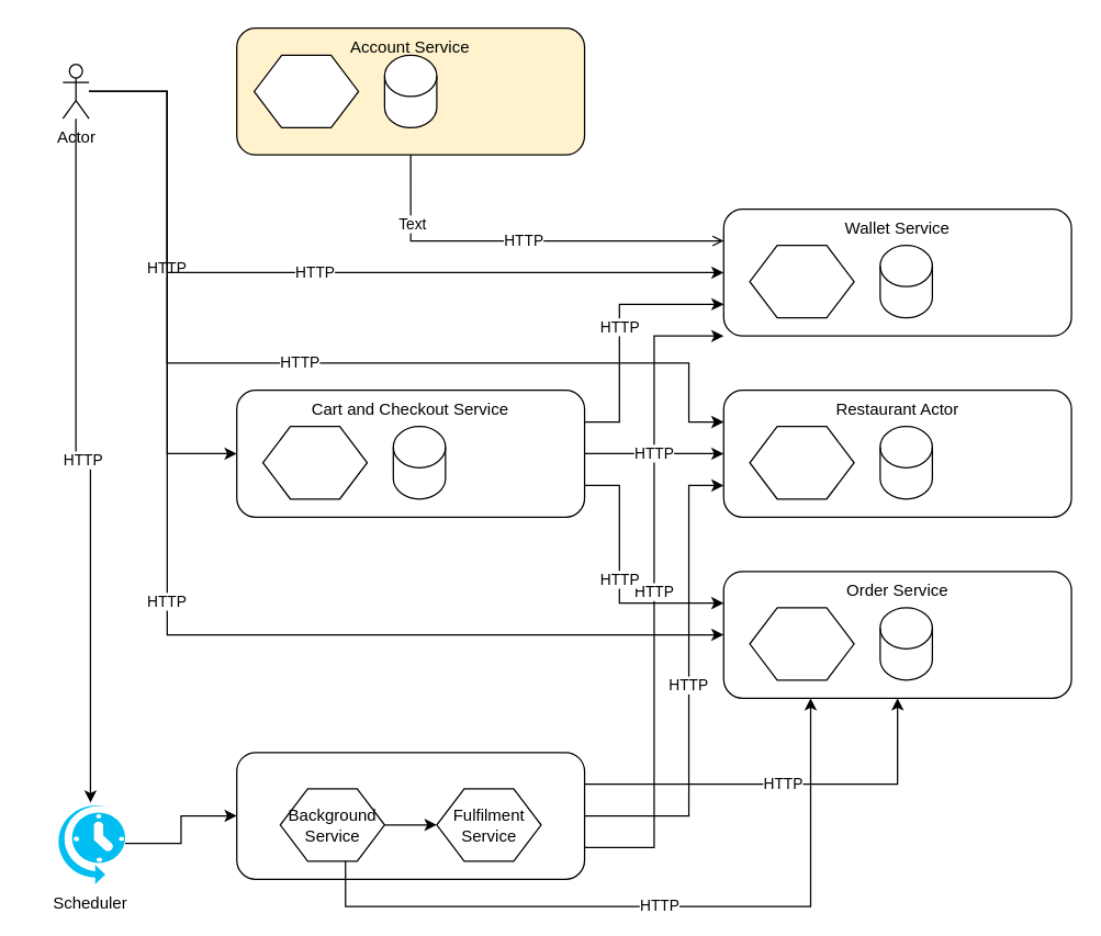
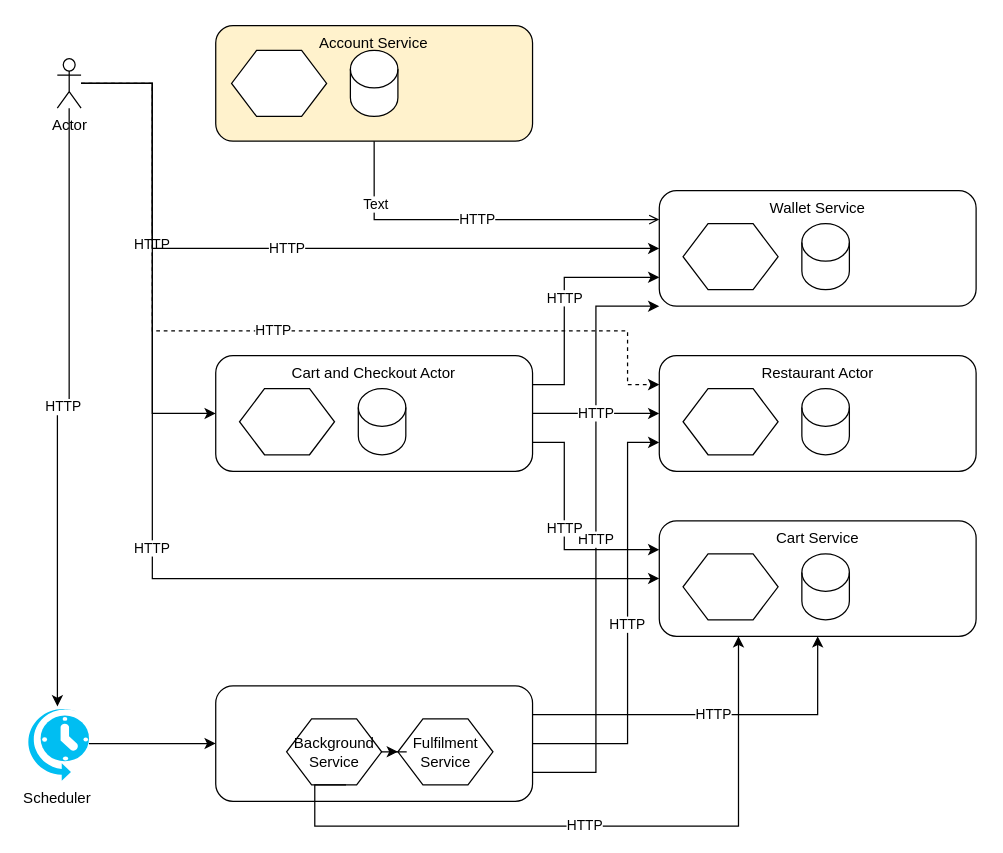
  <mxCell id="0" />
  <mxCell id="1" parent="0" />
  <mxCell id="2" value="" style="group" parent="1" vertex="1" connectable="0"><mxGeometry x="20" y="20" width="760" height="640" as="geometry" /></mxCell>
- <mxCell id="3" value="Scheduler" style="verticalLabelPosition=bottom;html=1;verticalAlign=top;align=center;strokeColor=none;fillColor=#00BEF2;shape=mxgraph.azure.scheduler;pointerEvents=1;" parent="2" vertex="1"><mxGeometry x="20" y="564.33" width="50.667" height="59.381" as="geometry" /></mxCell>
+ <mxCell id="3" value="Scheduler" style="verticalLabelPosition=bottom;html=1;verticalAlign=top;align=center;strokeColor=none;fillColor=#00BEF2;shape=mxgraph.azure.scheduler;pointerEvents=1;" parent="2" vertex="1"><mxGeometry y="544.33" width="50.667" height="59.381" as="geometry" /></mxCell>
  <mxCell id="4" value="Actor" style="shape=umlActor;verticalLabelPosition=bottom;verticalAlign=top;html=1;outlineConnect=0;" parent="2" vertex="1"><mxGeometry x="25.333" y="26.392" width="19" height="39.588" as="geometry" /></mxCell>
  <mxCell id="5" value="" style="rounded=1;whiteSpace=wrap;html=1;verticalAlign=top;" parent="2" vertex="1"><mxGeometry x="152" y="527.835" width="253.333" height="92.371" as="geometry" /></mxCell>
  <mxCell id="6" style="edgeStyle=orthogonalEdgeStyle;rounded=0;orthogonalLoop=1;jettySize=auto;html=1;entryX=0;entryY=0.5;entryDx=0;entryDy=0;" parent="2" source="3" target="5" edge="1"><mxGeometry relative="1" as="geometry"><mxPoint x="152" y="705.979" as="targetPoint" /></mxGeometry></mxCell>
  <mxCell id="7" value="Fulfilment Service" style="shape=hexagon;perimeter=hexagonPerimeter2;whiteSpace=wrap;html=1;fixedSize=1;" parent="2" vertex="1"><mxGeometry x="297.667" y="554.227" width="76" height="52.784" as="geometry" /></mxCell>
  <mxCell id="8" style="edgeStyle=orthogonalEdgeStyle;rounded=0;orthogonalLoop=1;jettySize=auto;html=1;entryX=0;entryY=0.5;entryDx=0;entryDy=0;" parent="2" source="9" target="7" edge="1"><mxGeometry relative="1" as="geometry" /></mxCell>
- <mxCell id="9" value="Background Service" style="shape=hexagon;perimeter=hexagonPerimeter2;whiteSpace=wrap;html=1;fixedSize=1;" parent="2" vertex="1"><mxGeometry x="183.667" y="554.227" width="76" height="52.784" as="geometry" /></mxCell>
- <mxCell id="10" value="Cart and Checkout Service" style="rounded=1;whiteSpace=wrap;html=1;verticalAlign=top;" parent="2" vertex="1"><mxGeometry x="152" y="263.918" width="253.333" height="92.371" as="geometry" /></mxCell>
+ <mxCell id="9" value="Background Service" style="shape=hexagon;perimeter=hexagonPerimeter2;whiteSpace=wrap;html=1;fixedSize=1;" parent="2" vertex="1"><mxGeometry x="208.667" y="554.227" width="76" height="52.784" as="geometry" /></mxCell>
+ <mxCell id="10" value="Cart and Checkout Actor" style="rounded=1;whiteSpace=wrap;html=1;verticalAlign=top;" parent="2" vertex="1"><mxGeometry x="152" y="263.918" width="253.333" height="92.371" as="geometry" /></mxCell>
  <mxCell id="11" value="HTTP" style="edgeStyle=orthogonalEdgeStyle;rounded=0;orthogonalLoop=1;jettySize=auto;html=1;entryX=0;entryY=0.5;entryDx=0;entryDy=0;" parent="2" source="4" target="10" edge="1"><mxGeometry relative="1" as="geometry"><Array as="points"><mxPoint x="101.333" y="46.186" /><mxPoint x="101.333" y="310.103" /></Array></mxGeometry></mxCell>
  <mxCell id="12" value="" style="shape=hexagon;perimeter=hexagonPerimeter2;whiteSpace=wrap;html=1;fixedSize=1;" parent="2" vertex="1"><mxGeometry x="171" y="290.309" width="76" height="52.784" as="geometry" /></mxCell>
  <mxCell id="13" value="" style="shape=cylinder3;whiteSpace=wrap;html=1;boundedLbl=1;backgroundOutline=1;size=15;" parent="2" vertex="1"><mxGeometry x="266" y="290.309" width="38" height="52.784" as="geometry" /></mxCell>
  <mxCell id="14" value="Wallet Service" style="rounded=1;whiteSpace=wrap;html=1;verticalAlign=top;" parent="2" vertex="1"><mxGeometry x="506.667" y="131.959" width="253.333" height="92.371" as="geometry" /></mxCell>
  <mxCell id="15" value="HTTP" style="edgeStyle=orthogonalEdgeStyle;rounded=0;orthogonalLoop=1;jettySize=auto;html=1;entryX=0;entryY=0.5;entryDx=0;entryDy=0;" parent="2" source="4" target="14" edge="1"><mxGeometry relative="1" as="geometry"><Array as="points"><mxPoint x="101.333" y="46.186" /><mxPoint x="101.333" y="178.144" /></Array></mxGeometry></mxCell>
  <mxCell id="16" value="HTTP" style="edgeStyle=orthogonalEdgeStyle;rounded=0;orthogonalLoop=1;jettySize=auto;html=1;entryX=0;entryY=1;entryDx=0;entryDy=0;exitX=1;exitY=0.75;exitDx=0;exitDy=0;" parent="2" source="5" target="14" edge="1"><mxGeometry relative="1" as="geometry"><Array as="points"><mxPoint x="456" y="597.113" /><mxPoint x="456" y="224.33" /></Array></mxGeometry></mxCell>
  <mxCell id="17" value="HTTP" style="edgeStyle=orthogonalEdgeStyle;rounded=0;orthogonalLoop=1;jettySize=auto;html=1;exitX=1;exitY=0.25;exitDx=0;exitDy=0;entryX=0;entryY=0.75;entryDx=0;entryDy=0;" parent="2" source="10" target="14" edge="1"><mxGeometry relative="1" as="geometry"><Array as="points"><mxPoint x="430.667" y="287.01" /><mxPoint x="430.667" y="201.237" /></Array></mxGeometry></mxCell>
  <mxCell id="18" value="" style="shape=hexagon;perimeter=hexagonPerimeter2;whiteSpace=wrap;html=1;fixedSize=1;" parent="2" vertex="1"><mxGeometry x="525.667" y="158.351" width="76" height="52.784" as="geometry" /></mxCell>
  <mxCell id="19" value="" style="shape=cylinder3;whiteSpace=wrap;html=1;boundedLbl=1;backgroundOutline=1;size=15;" parent="2" vertex="1"><mxGeometry x="620.667" y="158.351" width="38" height="52.784" as="geometry" /></mxCell>
  <mxCell id="20" value="Restaurant Actor" style="rounded=1;whiteSpace=wrap;html=1;verticalAlign=top;" parent="2" vertex="1"><mxGeometry x="506.667" y="263.918" width="253.333" height="92.371" as="geometry" /></mxCell>
- <mxCell id="21" value="HTTP" style="edgeStyle=orthogonalEdgeStyle;rounded=0;orthogonalLoop=1;jettySize=auto;html=1;entryX=0;entryY=0.25;entryDx=0;entryDy=0;" parent="2" source="4" target="20" edge="1"><mxGeometry relative="1" as="geometry"><Array as="points"><mxPoint x="101.333" y="46.186" /><mxPoint x="101.333" y="244.124" /><mxPoint x="481.333" y="244.124" /><mxPoint x="481.333" y="287.01" /></Array></mxGeometry></mxCell>
+ <mxCell id="21" value="HTTP" style="edgeStyle=orthogonalEdgeStyle;rounded=0;orthogonalLoop=1;jettySize=auto;html=1;entryX=0;entryY=0.25;entryDx=0;entryDy=0;dashed=1;" parent="2" source="4" target="20" edge="1"><mxGeometry relative="1" as="geometry"><Array as="points"><mxPoint x="101.333" y="46.186" /><mxPoint x="101.333" y="244.124" /><mxPoint x="481.333" y="244.124" /><mxPoint x="481.333" y="287.01" /></Array></mxGeometry></mxCell>
  <mxCell id="22" value="HTTP" style="edgeStyle=orthogonalEdgeStyle;rounded=0;orthogonalLoop=1;jettySize=auto;html=1;entryX=0;entryY=0.75;entryDx=0;entryDy=0;" parent="2" source="5" target="20" edge="1"><mxGeometry relative="1" as="geometry"><Array as="points"><mxPoint x="481.333" y="574.021" /><mxPoint x="481.333" y="333.196" /></Array></mxGeometry></mxCell>
  <mxCell id="23" value="HTTP" style="edgeStyle=orthogonalEdgeStyle;rounded=0;orthogonalLoop=1;jettySize=auto;html=1;exitX=1;exitY=0.5;exitDx=0;exitDy=0;entryX=0;entryY=0.5;entryDx=0;entryDy=0;" parent="2" source="10" target="20" edge="1"><mxGeometry relative="1" as="geometry"><Array as="points"><mxPoint x="449.667" y="310.103" /><mxPoint x="449.667" y="310.103" /></Array></mxGeometry></mxCell>
  <mxCell id="24" value="" style="shape=hexagon;perimeter=hexagonPerimeter2;whiteSpace=wrap;html=1;fixedSize=1;" parent="2" vertex="1"><mxGeometry x="525.667" y="290.309" width="76" height="52.784" as="geometry" /></mxCell>
  <mxCell id="25" value="" style="shape=cylinder3;whiteSpace=wrap;html=1;boundedLbl=1;backgroundOutline=1;size=15;" parent="2" vertex="1"><mxGeometry x="620.667" y="290.309" width="38" height="52.784" as="geometry" /></mxCell>
- <mxCell id="26" value="Order Service" style="rounded=1;whiteSpace=wrap;html=1;verticalAlign=top;" parent="2" vertex="1"><mxGeometry x="506.667" y="395.876" width="253.333" height="92.371" as="geometry" /></mxCell>
+ <mxCell id="26" value="Cart Service" style="rounded=1;whiteSpace=wrap;html=1;verticalAlign=top;" parent="2" vertex="1"><mxGeometry x="506.667" y="395.876" width="253.333" height="92.371" as="geometry" /></mxCell>
  <mxCell id="27" value="HTTP" style="edgeStyle=orthogonalEdgeStyle;rounded=0;orthogonalLoop=1;jettySize=auto;html=1;entryX=0;entryY=0.5;entryDx=0;entryDy=0;" parent="2" source="4" target="26" edge="1"><mxGeometry relative="1" as="geometry"><Array as="points"><mxPoint x="101.333" y="46.186" /><mxPoint x="101.333" y="442.062" /></Array></mxGeometry></mxCell>
  <mxCell id="28" value="HTTP" style="edgeStyle=orthogonalEdgeStyle;rounded=0;orthogonalLoop=1;jettySize=auto;html=1;entryX=0.5;entryY=1;entryDx=0;entryDy=0;exitX=1;exitY=0.25;exitDx=0;exitDy=0;" parent="2" source="5" target="26" edge="1"><mxGeometry relative="1" as="geometry" /></mxCell>
  <mxCell id="29" value="HTTP" style="edgeStyle=orthogonalEdgeStyle;rounded=0;orthogonalLoop=1;jettySize=auto;html=1;exitX=0.625;exitY=1;exitDx=0;exitDy=0;entryX=0.25;entryY=1;entryDx=0;entryDy=0;" parent="2" source="9" target="26" edge="1"><mxGeometry relative="1" as="geometry"><Array as="points"><mxPoint x="231.167" y="640" /><mxPoint x="570" y="640" /></Array></mxGeometry></mxCell>
  <mxCell id="30" value="HTTP" style="edgeStyle=orthogonalEdgeStyle;rounded=0;orthogonalLoop=1;jettySize=auto;html=1;exitX=1;exitY=0.75;exitDx=0;exitDy=0;entryX=0;entryY=0.25;entryDx=0;entryDy=0;" parent="2" source="10" target="26" edge="1"><mxGeometry relative="1" as="geometry"><Array as="points"><mxPoint x="430.667" y="333.196" /><mxPoint x="430.667" y="418.969" /></Array></mxGeometry></mxCell>
  <mxCell id="31" value="" style="shape=hexagon;perimeter=hexagonPerimeter2;whiteSpace=wrap;html=1;fixedSize=1;" parent="2" vertex="1"><mxGeometry x="525.667" y="422.268" width="76" height="52.784" as="geometry" /></mxCell>
  <mxCell id="32" value="" style="shape=cylinder3;whiteSpace=wrap;html=1;boundedLbl=1;backgroundOutline=1;size=15;" parent="2" vertex="1"><mxGeometry x="620.667" y="422.268" width="38" height="52.784" as="geometry" /></mxCell>
  <mxCell id="33" value="" style="group" parent="2" vertex="1" connectable="0"><mxGeometry x="152" width="253.333" height="92.371" as="geometry" /></mxCell>
  <mxCell id="34" value="Account Service" style="rounded=1;whiteSpace=wrap;html=1;verticalAlign=top;fillColor=#fff2cc;" parent="33" vertex="1"><mxGeometry width="253.333" height="92.371" as="geometry" /></mxCell>
  <mxCell id="35" value="" style="shape=hexagon;perimeter=hexagonPerimeter2;whiteSpace=wrap;html=1;fixedSize=1;" parent="33" vertex="1"><mxGeometry x="12.667" y="19.794" width="76" height="52.784" as="geometry" /></mxCell>
  <mxCell id="36" value="" style="shape=cylinder3;whiteSpace=wrap;html=1;boundedLbl=1;backgroundOutline=1;size=15;" parent="33" vertex="1"><mxGeometry x="107.667" y="19.794" width="38" height="52.784" as="geometry" /></mxCell>
  <mxCell id="37" value="HTTP" style="edgeStyle=orthogonalEdgeStyle;rounded=0;orthogonalLoop=1;jettySize=auto;html=1;" parent="2" source="4" target="3" edge="1"><mxGeometry relative="1" as="geometry" /></mxCell>
  <mxCell id="38" value="HTTP" style="edgeStyle=orthogonalEdgeStyle;rounded=0;orthogonalLoop=1;jettySize=auto;html=1;exitX=0.5;exitY=1;exitDx=0;exitDy=0;entryX=0;entryY=0.25;entryDx=0;entryDy=0;endArrow=open;" parent="2" source="34" target="14" edge="1"><mxGeometry relative="1" as="geometry"><Array as="points"><mxPoint x="278.667" y="155.052" /></Array></mxGeometry></mxCell>
  <mxCell id="39" value="Text" style="edgeLabel;html=1;align=center;verticalAlign=middle;resizable=0;points=[];" parent="38" vertex="1" connectable="0"><mxGeometry x="-0.651" y="1" relative="1" as="geometry"><mxPoint y="-1" as="offset" /></mxGeometry></mxCell>
